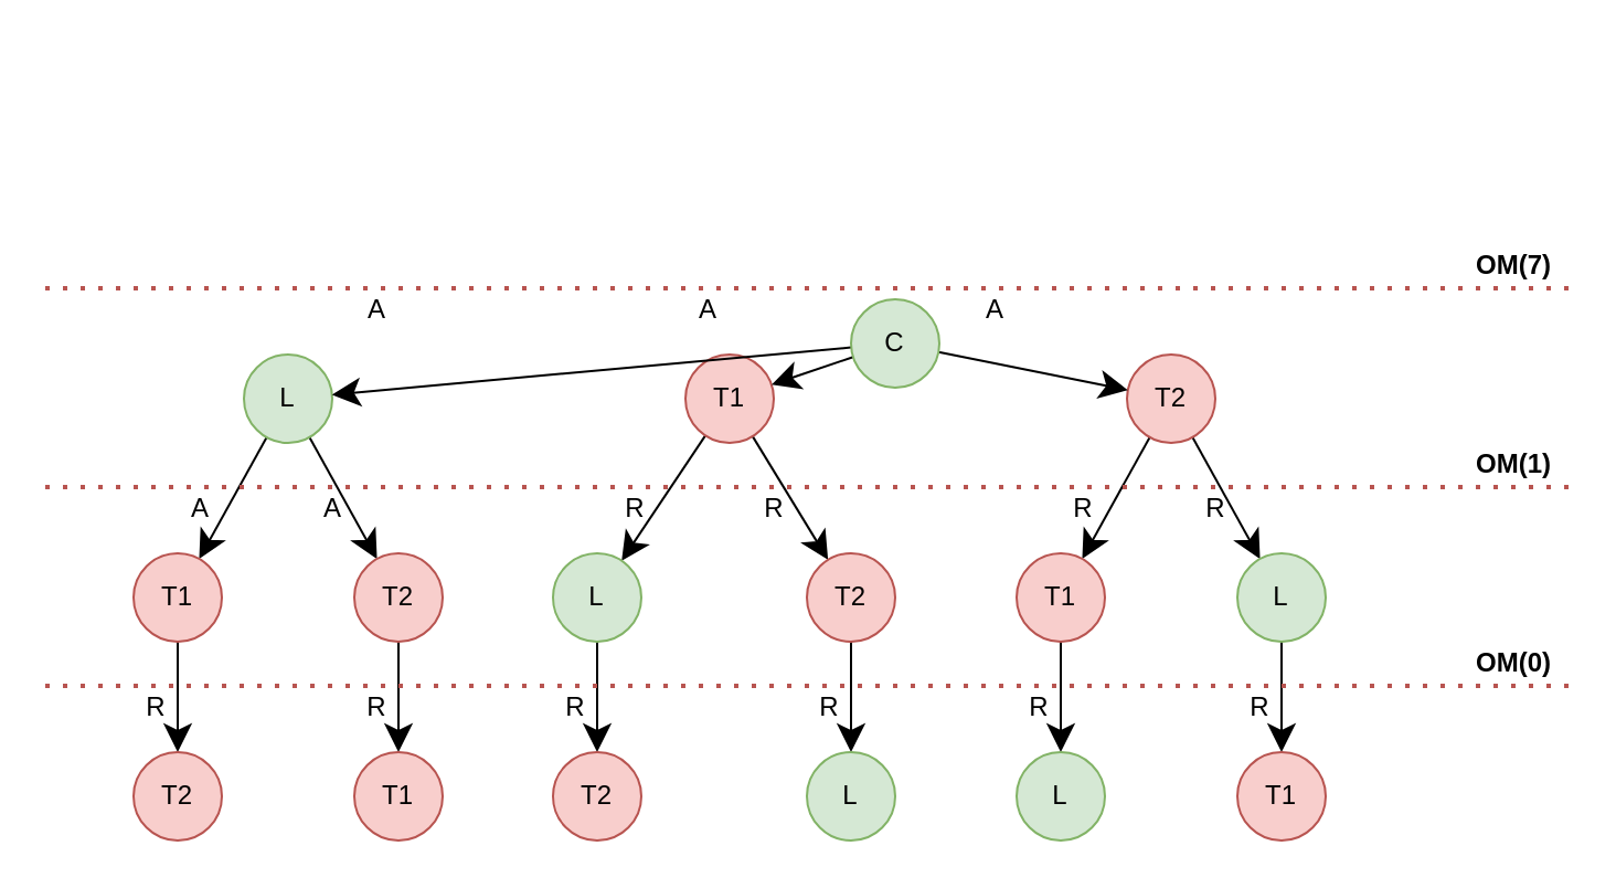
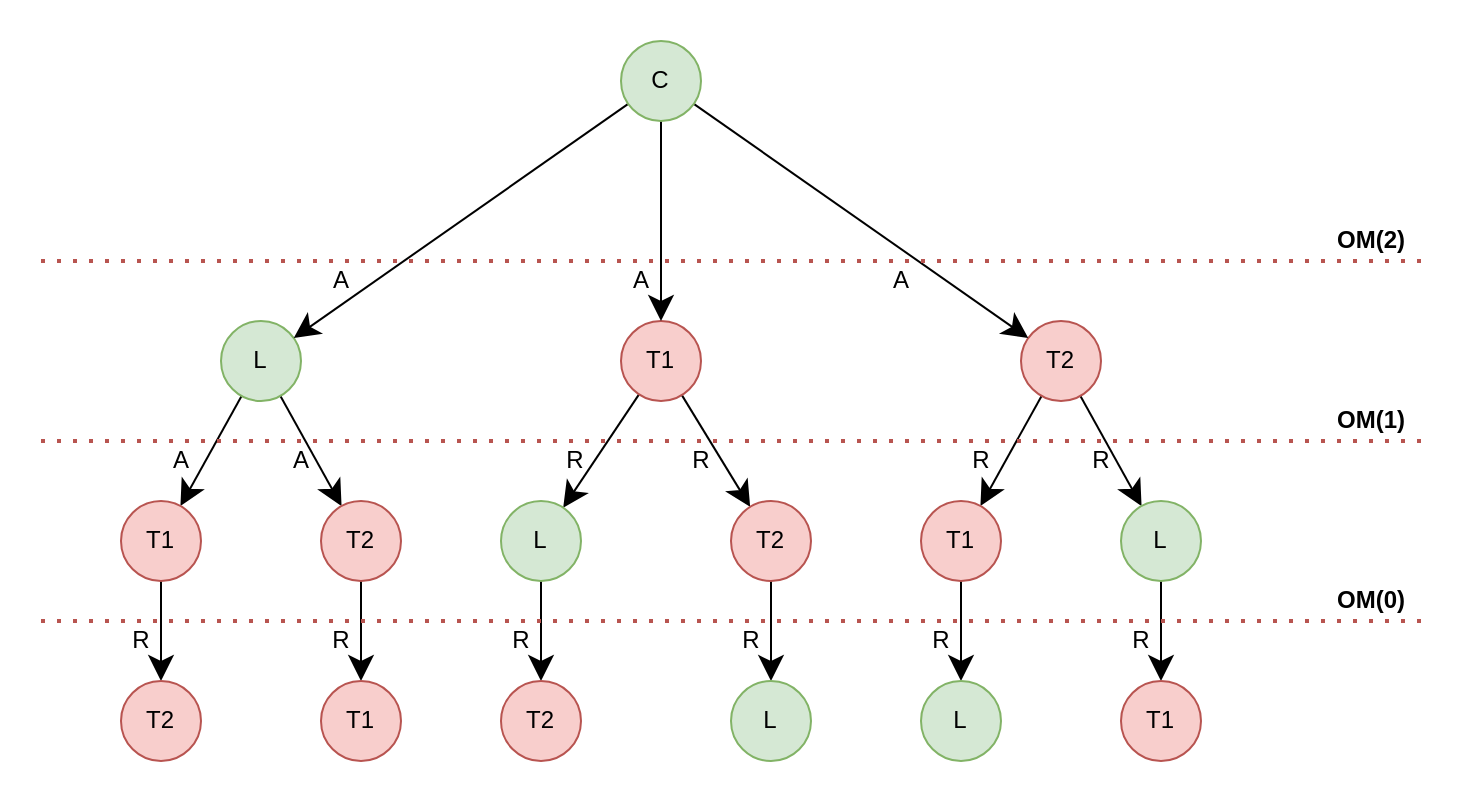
  <mxCell id="0" />
  <mxCell id="1" parent="0" />
  <mxCell id="2" style="edgeStyle=none;rounded=0;orthogonalLoop=1;jettySize=auto;html=1;endArrow=classic;endFill=1;endSize=10;" edge="1" parent="1" source="4" target="16"><mxGeometry relative="1" as="geometry" /></mxCell>
  <mxCell id="3" style="edgeStyle=none;rounded=0;orthogonalLoop=1;jettySize=auto;html=1;endArrow=classic;endFill=1;endSize=10;" edge="1" parent="1" source="4" target="18"><mxGeometry relative="1" as="geometry" /></mxCell>
  <mxCell id="4" value="L" style="ellipse;whiteSpace=wrap;html=1;aspect=fixed;fillColor=#d5e8d4;strokeColor=#82b366;" vertex="1" parent="1"><mxGeometry x="110" y="160" width="40" height="40" as="geometry" /></mxCell>
  <mxCell id="5" style="edgeStyle=none;rounded=0;orthogonalLoop=1;jettySize=auto;html=1;endArrow=classic;endFill=1;endSize=10;" edge="1" parent="1" source="7" target="24"><mxGeometry relative="1" as="geometry" /></mxCell>
  <mxCell id="6" style="edgeStyle=none;rounded=0;orthogonalLoop=1;jettySize=auto;html=1;endArrow=classic;endFill=1;endSize=10;" edge="1" parent="1" source="7" target="26"><mxGeometry relative="1" as="geometry" /></mxCell>
  <mxCell id="7" value="T2" style="ellipse;whiteSpace=wrap;html=1;aspect=fixed;fillColor=#f8cecc;strokeColor=#b85450;" vertex="1" parent="1"><mxGeometry x="510" y="160" width="40" height="40" as="geometry" /></mxCell>
  <mxCell id="8" style="edgeStyle=none;rounded=0;orthogonalLoop=1;jettySize=auto;html=1;endArrow=classic;endFill=1;endSize=10;" edge="1" parent="1" source="10" target="20"><mxGeometry relative="1" as="geometry" /></mxCell>
  <mxCell id="9" style="edgeStyle=none;rounded=0;orthogonalLoop=1;jettySize=auto;html=1;endArrow=classic;endFill=1;endSize=10;" edge="1" parent="1" source="10" target="22"><mxGeometry relative="1" as="geometry" /></mxCell>
  <mxCell id="10" value="T1" style="ellipse;whiteSpace=wrap;html=1;aspect=fixed;fillColor=#f8cecc;strokeColor=#b85450;" vertex="1" parent="1"><mxGeometry x="310" y="160" width="40" height="40" as="geometry" /></mxCell>
  <mxCell id="11" style="rounded=0;orthogonalLoop=1;jettySize=auto;html=1;endArrow=classic;endFill=1;endSize=10;" edge="1" parent="1" source="14" target="4"><mxGeometry relative="1" as="geometry" /></mxCell>
  <mxCell id="12" style="edgeStyle=none;rounded=0;orthogonalLoop=1;jettySize=auto;html=1;endArrow=classic;endFill=1;endSize=10;" edge="1" parent="1" source="14" target="10"><mxGeometry relative="1" as="geometry"><mxPoint x="330" y="90" as="targetPoint" /></mxGeometry></mxCell>
  <mxCell id="13" style="edgeStyle=none;rounded=0;orthogonalLoop=1;jettySize=auto;html=1;endArrow=classic;endFill=1;endSize=10;" edge="1" parent="1" source="14" target="7"><mxGeometry relative="1" as="geometry" /></mxCell>
- <mxCell id="14" value="C" style="ellipse;whiteSpace=wrap;html=1;aspect=fixed;fillColor=#d5e8d4;strokeColor=#82b366;" vertex="1" parent="1"><mxGeometry x="385" y="135" width="40" height="40" as="geometry" /></mxCell>
+ <mxCell id="14" value="C" style="ellipse;whiteSpace=wrap;html=1;aspect=fixed;fillColor=#d5e8d4;strokeColor=#82b366;" vertex="1" parent="1"><mxGeometry x="310" y="20" width="40" height="40" as="geometry" /></mxCell>
  <mxCell id="15" style="edgeStyle=none;rounded=0;orthogonalLoop=1;jettySize=auto;html=1;endArrow=classic;endFill=1;endSize=10;" edge="1" parent="1" source="16" target="31"><mxGeometry relative="1" as="geometry" /></mxCell>
  <mxCell id="16" value="T1" style="ellipse;whiteSpace=wrap;html=1;aspect=fixed;fillColor=#f8cecc;strokeColor=#b85450;" vertex="1" parent="1"><mxGeometry x="60" y="250" width="40" height="40" as="geometry" /></mxCell>
  <mxCell id="17" style="edgeStyle=none;rounded=0;orthogonalLoop=1;jettySize=auto;html=1;endArrow=classic;endFill=1;endSize=10;" edge="1" parent="1" source="18" target="32"><mxGeometry relative="1" as="geometry" /></mxCell>
  <mxCell id="18" value="T2" style="ellipse;whiteSpace=wrap;html=1;aspect=fixed;fillColor=#f8cecc;strokeColor=#b85450;" vertex="1" parent="1"><mxGeometry x="160" y="250" width="40" height="40" as="geometry" /></mxCell>
  <mxCell id="19" style="edgeStyle=none;rounded=0;orthogonalLoop=1;jettySize=auto;html=1;endArrow=classic;endFill=1;endSize=10;" edge="1" parent="1" source="20" target="27"><mxGeometry relative="1" as="geometry" /></mxCell>
  <mxCell id="20" value="L" style="ellipse;whiteSpace=wrap;html=1;aspect=fixed;fillColor=#d5e8d4;strokeColor=#82b366;" vertex="1" parent="1"><mxGeometry x="250" y="250" width="40" height="40" as="geometry" /></mxCell>
  <mxCell id="21" style="edgeStyle=none;rounded=0;orthogonalLoop=1;jettySize=auto;html=1;endArrow=classic;endFill=1;endSize=10;" edge="1" parent="1" source="22" target="28"><mxGeometry relative="1" as="geometry" /></mxCell>
  <mxCell id="22" value="T2" style="ellipse;whiteSpace=wrap;html=1;aspect=fixed;fillColor=#f8cecc;strokeColor=#b85450;" vertex="1" parent="1"><mxGeometry x="365" y="250" width="40" height="40" as="geometry" /></mxCell>
  <mxCell id="23" style="edgeStyle=none;rounded=0;orthogonalLoop=1;jettySize=auto;html=1;endArrow=classic;endFill=1;endSize=10;" edge="1" parent="1" source="24" target="29"><mxGeometry relative="1" as="geometry" /></mxCell>
  <mxCell id="24" value="T1" style="ellipse;whiteSpace=wrap;html=1;aspect=fixed;fillColor=#f8cecc;strokeColor=#b85450;" vertex="1" parent="1"><mxGeometry x="460" y="250" width="40" height="40" as="geometry" /></mxCell>
  <mxCell id="25" style="edgeStyle=none;rounded=0;orthogonalLoop=1;jettySize=auto;html=1;endArrow=classic;endFill=1;endSize=10;" edge="1" parent="1" source="26" target="30"><mxGeometry relative="1" as="geometry" /></mxCell>
  <mxCell id="26" value="L" style="ellipse;whiteSpace=wrap;html=1;aspect=fixed;fillColor=#d5e8d4;strokeColor=#82b366;" vertex="1" parent="1"><mxGeometry x="560" y="250" width="40" height="40" as="geometry" /></mxCell>
  <mxCell id="27" value="T2" style="ellipse;whiteSpace=wrap;html=1;aspect=fixed;fillColor=#f8cecc;strokeColor=#b85450;" vertex="1" parent="1"><mxGeometry x="250" y="340" width="40" height="40" as="geometry" /></mxCell>
  <mxCell id="28" value="L" style="ellipse;whiteSpace=wrap;html=1;aspect=fixed;fillColor=#d5e8d4;strokeColor=#82b366;" vertex="1" parent="1"><mxGeometry x="365" y="340" width="40" height="40" as="geometry" /></mxCell>
  <mxCell id="29" value="L" style="ellipse;whiteSpace=wrap;html=1;aspect=fixed;fillColor=#d5e8d4;strokeColor=#82b366;" vertex="1" parent="1"><mxGeometry x="460" y="340" width="40" height="40" as="geometry" /></mxCell>
  <mxCell id="30" value="T1" style="ellipse;whiteSpace=wrap;html=1;aspect=fixed;fillColor=#f8cecc;strokeColor=#b85450;" vertex="1" parent="1"><mxGeometry x="560" y="340" width="40" height="40" as="geometry" /></mxCell>
  <mxCell id="31" value="T2" style="ellipse;whiteSpace=wrap;html=1;aspect=fixed;fillColor=#f8cecc;strokeColor=#b85450;" vertex="1" parent="1"><mxGeometry x="60" y="340" width="40" height="40" as="geometry" /></mxCell>
  <mxCell id="32" value="T1" style="ellipse;whiteSpace=wrap;html=1;aspect=fixed;fillColor=#f8cecc;strokeColor=#b85450;" vertex="1" parent="1"><mxGeometry x="160" y="340" width="40" height="40" as="geometry" /></mxCell>
  <mxCell id="33" value="" style="endArrow=none;dashed=1;html=1;dashPattern=1 3;strokeWidth=2;rounded=0;endSize=10;fillColor=#f8cecc;strokeColor=#b85450;" edge="1" parent="1"><mxGeometry width="50" height="50" relative="1" as="geometry"><mxPoint x="20" y="130" as="sourcePoint" /><mxPoint x="710" y="130" as="targetPoint" /></mxGeometry></mxCell>
  <mxCell id="34" value="" style="endArrow=none;dashed=1;html=1;dashPattern=1 3;strokeWidth=2;rounded=0;endSize=10;fillColor=#f8cecc;strokeColor=#b85450;" edge="1" parent="1"><mxGeometry width="50" height="50" relative="1" as="geometry"><mxPoint x="20" y="220" as="sourcePoint" /><mxPoint x="710" y="220" as="targetPoint" /></mxGeometry></mxCell>
  <mxCell id="35" value="" style="endArrow=none;dashed=1;html=1;dashPattern=1 3;strokeWidth=2;rounded=0;endSize=10;fillColor=#f8cecc;strokeColor=#b85450;" edge="1" parent="1"><mxGeometry width="50" height="50" relative="1" as="geometry"><mxPoint x="20" y="310" as="sourcePoint" /><mxPoint x="710" y="310" as="targetPoint" /></mxGeometry></mxCell>
- <mxCell id="36" value="&lt;b&gt;OM(7)&lt;/b&gt;" style="text;html=1;align=center;verticalAlign=middle;resizable=0;points=[];autosize=1;" vertex="1" parent="1"><mxGeometry x="660" y="110" width="50" height="20" as="geometry" /></mxCell>
+ <mxCell id="36" value="&lt;b&gt;OM(2)&lt;/b&gt;" style="text;html=1;align=center;verticalAlign=middle;resizable=0;points=[];autosize=1;" vertex="1" parent="1"><mxGeometry x="660" y="110" width="50" height="20" as="geometry" /></mxCell>
  <mxCell id="37" value="&lt;b&gt;OM(1)&lt;/b&gt;" style="text;html=1;align=center;verticalAlign=middle;resizable=0;points=[];autosize=1;" vertex="1" parent="1"><mxGeometry x="660" y="200" width="50" height="20" as="geometry" /></mxCell>
  <mxCell id="38" value="&lt;b&gt;OM(0)&lt;/b&gt;" style="text;html=1;align=center;verticalAlign=middle;resizable=0;points=[];autosize=1;" vertex="1" parent="1"><mxGeometry x="660" y="290" width="50" height="20" as="geometry" /></mxCell>
  <mxCell id="39" value="A" style="text;html=1;align=center;verticalAlign=middle;resizable=0;points=[];autosize=1;strokeColor=none;fillColor=none;fontColor=#000000;" vertex="1" parent="1"><mxGeometry x="160" y="130" width="20" height="20" as="geometry" /></mxCell>
  <mxCell id="40" value="A" style="text;html=1;align=center;verticalAlign=middle;resizable=0;points=[];autosize=1;strokeColor=none;fillColor=none;fontColor=#000000;" vertex="1" parent="1"><mxGeometry x="310" y="130" width="20" height="20" as="geometry" /></mxCell>
  <mxCell id="41" value="A" style="text;html=1;align=center;verticalAlign=middle;resizable=0;points=[];autosize=1;strokeColor=none;fillColor=none;fontColor=#000000;" vertex="1" parent="1"><mxGeometry x="440" y="130" width="20" height="20" as="geometry" /></mxCell>
  <mxCell id="42" value="A" style="text;html=1;align=center;verticalAlign=middle;resizable=0;points=[];autosize=1;strokeColor=none;fillColor=none;fontColor=#000000;" vertex="1" parent="1"><mxGeometry x="80" y="220" width="20" height="20" as="geometry" /></mxCell>
  <mxCell id="43" value="A" style="text;html=1;align=center;verticalAlign=middle;resizable=0;points=[];autosize=1;strokeColor=none;fillColor=none;fontColor=#000000;" vertex="1" parent="1"><mxGeometry x="140" y="220" width="20" height="20" as="geometry" /></mxCell>
  <mxCell id="44" value="R" style="text;html=1;align=center;verticalAlign=middle;resizable=0;points=[];autosize=1;strokeColor=none;fillColor=none;fontColor=#000000;" vertex="1" parent="1"><mxGeometry x="277" y="220" width="20" height="20" as="geometry" /></mxCell>
  <mxCell id="45" value="R" style="text;html=1;align=center;verticalAlign=middle;resizable=0;points=[];autosize=1;strokeColor=none;fillColor=none;fontColor=#000000;" vertex="1" parent="1"><mxGeometry x="340" y="220" width="20" height="20" as="geometry" /></mxCell>
  <mxCell id="46" value="R" style="text;html=1;align=center;verticalAlign=middle;resizable=0;points=[];autosize=1;strokeColor=none;fillColor=none;fontColor=#000000;" vertex="1" parent="1"><mxGeometry x="480" y="220" width="20" height="20" as="geometry" /></mxCell>
  <mxCell id="47" value="R" style="text;html=1;align=center;verticalAlign=middle;resizable=0;points=[];autosize=1;strokeColor=none;fillColor=none;fontColor=#000000;" vertex="1" parent="1"><mxGeometry x="540" y="220" width="20" height="20" as="geometry" /></mxCell>
  <mxCell id="48" value="R" style="text;html=1;align=center;verticalAlign=middle;resizable=0;points=[];autosize=1;strokeColor=none;fillColor=none;fontColor=#000000;" vertex="1" parent="1"><mxGeometry x="60" y="310" width="20" height="20" as="geometry" /></mxCell>
  <mxCell id="49" value="R" style="text;html=1;align=center;verticalAlign=middle;resizable=0;points=[];autosize=1;strokeColor=none;fillColor=none;fontColor=#000000;" vertex="1" parent="1"><mxGeometry x="160" y="310" width="20" height="20" as="geometry" /></mxCell>
  <mxCell id="50" value="R" style="text;html=1;align=center;verticalAlign=middle;resizable=0;points=[];autosize=1;strokeColor=none;fillColor=none;fontColor=#000000;" vertex="1" parent="1"><mxGeometry x="250" y="310" width="20" height="20" as="geometry" /></mxCell>
  <mxCell id="51" value="R" style="text;html=1;align=center;verticalAlign=middle;resizable=0;points=[];autosize=1;strokeColor=none;fillColor=none;fontColor=#000000;" vertex="1" parent="1"><mxGeometry x="365" y="310" width="20" height="20" as="geometry" /></mxCell>
  <mxCell id="52" value="R" style="text;html=1;align=center;verticalAlign=middle;resizable=0;points=[];autosize=1;strokeColor=none;fillColor=none;fontColor=#000000;" vertex="1" parent="1"><mxGeometry x="460" y="310" width="20" height="20" as="geometry" /></mxCell>
  <mxCell id="53" value="R" style="text;html=1;align=center;verticalAlign=middle;resizable=0;points=[];autosize=1;strokeColor=none;fillColor=none;fontColor=#000000;" vertex="1" parent="1"><mxGeometry x="560" y="310" width="20" height="20" as="geometry" /></mxCell>
